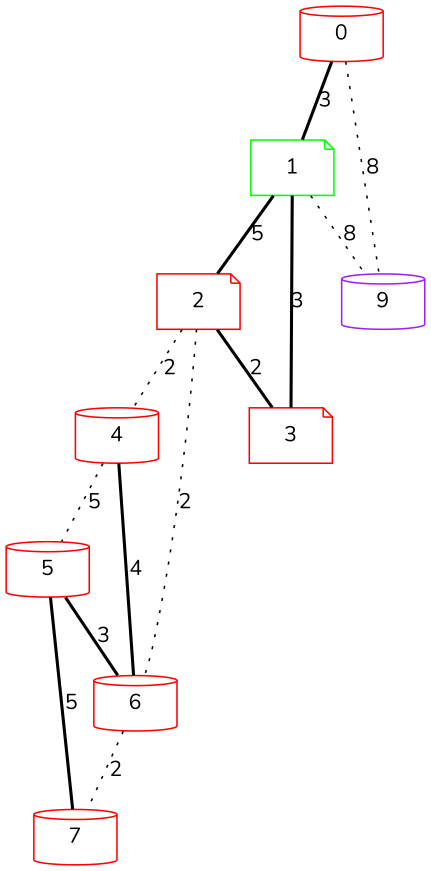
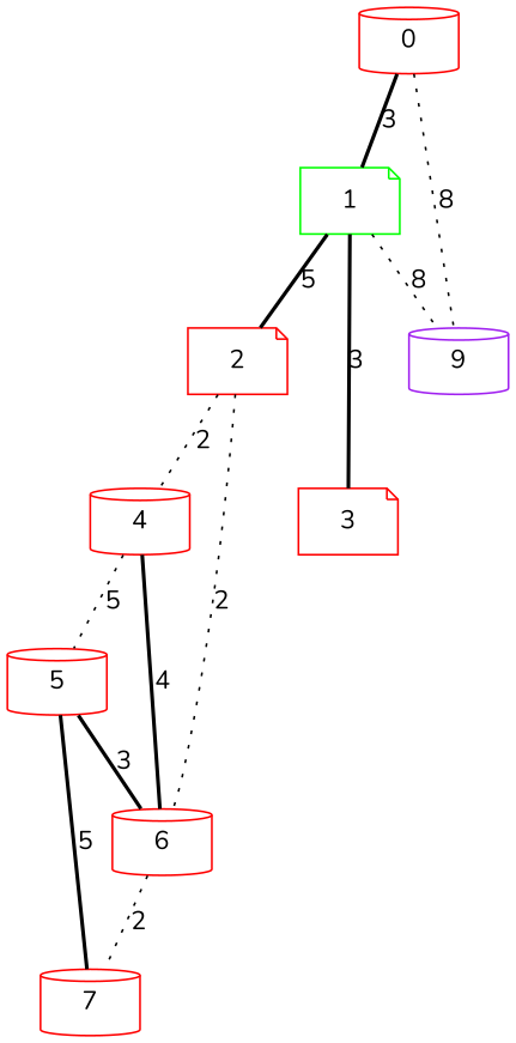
  graph {
    fontname=Nunito
    node [color=red fontname=Nunito shape=cylinder weight=1]
    edge [fontname=Nunito style=bold]
    1 [color=green shape=note weight=2]
    0
    n3 [color=purple label=9 weight=4]
    2 [shape=note]
    3 [shape=note]
    4
    6
    5
    7
    1 -- n3 [label=8 style=dotted]
    1 -- 2 [label=5]
    1 -- 3 [label=3]
    0 -- 1 [label=3]
    0 -- n3 [label=8 style=dotted]
-   2 -- 3 [label=2]
    2 -- 4 [label=2 style=dotted]
    2 -- 6 [label=2 style=dotted]
    4 -- 6 [label=4]
    4 -- 5 [label=5 style=dotted]
    6 -- 7 [label=2 style=dotted]
    5 -- 6 [label=3]
    5 -- 7 [label=5]
  }
